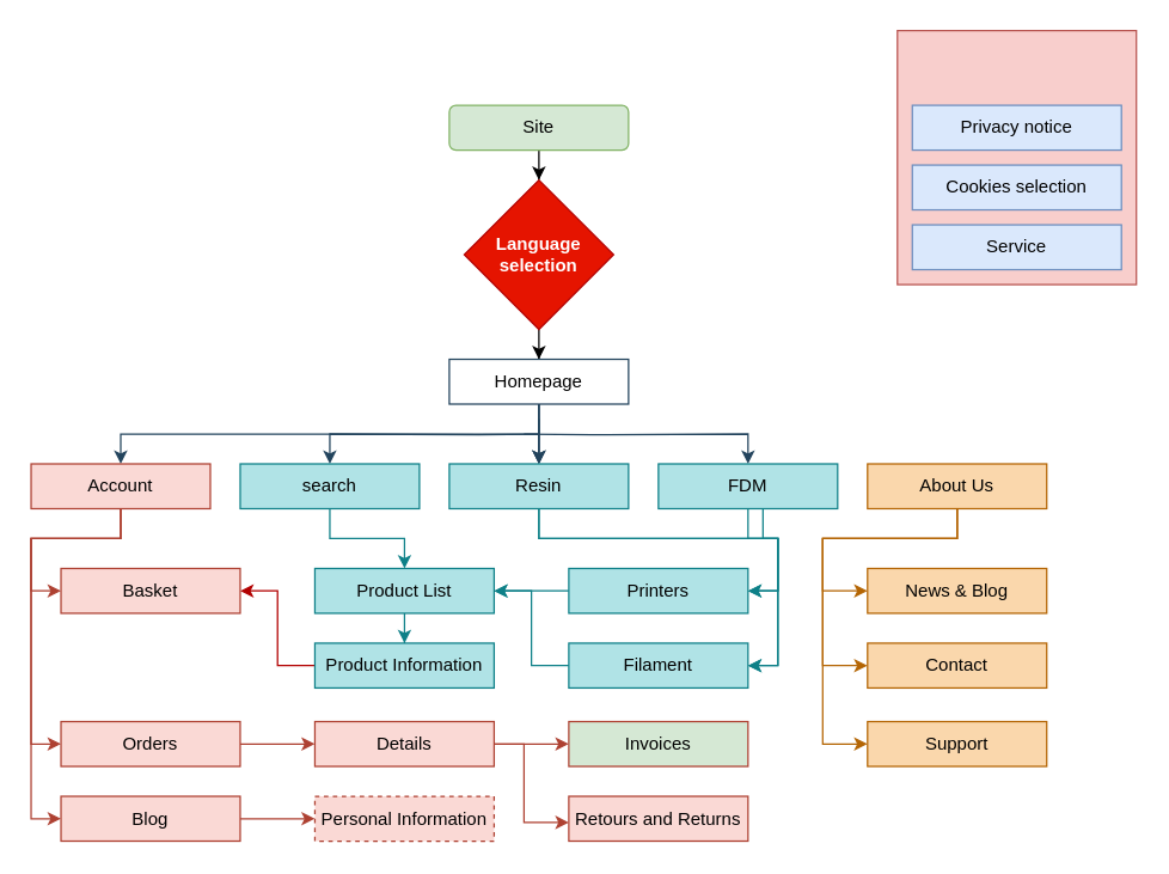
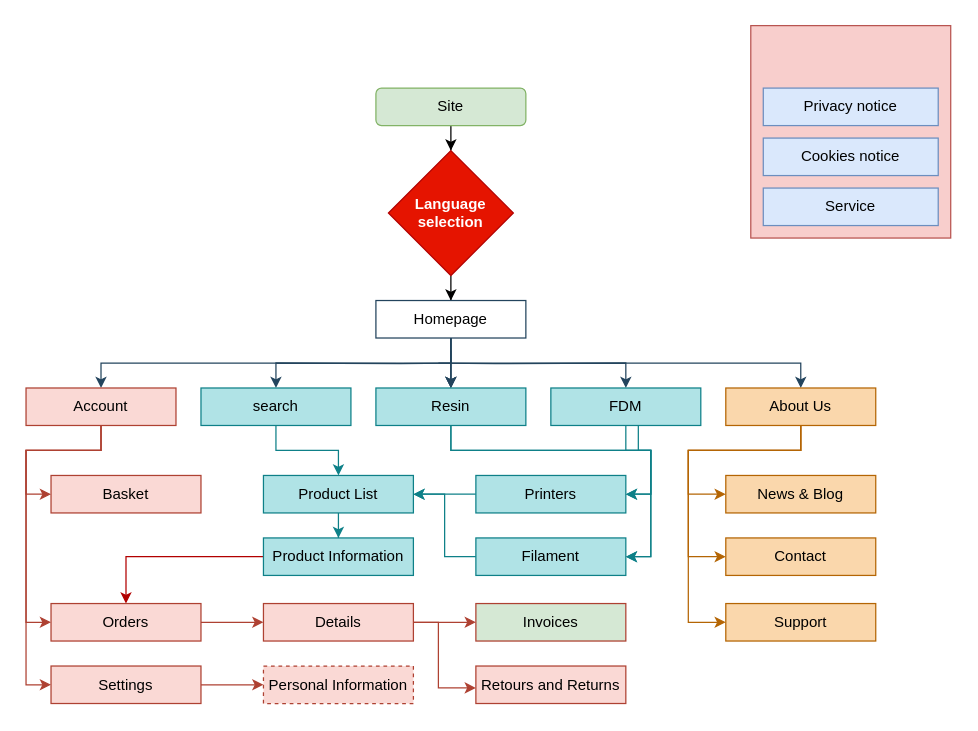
  <mxCell id="0" />
  <mxCell id="1" parent="0" />
  <mxCell id="2" value="" style="rounded=0;whiteSpace=wrap;html=1;fillColor=#f8cecc;strokeColor=#b85450;" vertex="1" parent="1"><mxGeometry x="600" y="20" width="160" height="170" as="geometry" /></mxCell>
  <mxCell id="3" style="edgeStyle=orthogonalEdgeStyle;rounded=0;orthogonalLoop=1;jettySize=auto;html=1;exitX=0.5;exitY=1;exitDx=0;exitDy=0;" edge="1" parent="1" source="4" target="6"><mxGeometry relative="1" as="geometry"><mxPoint x="360" y="190" as="targetPoint" /></mxGeometry></mxCell>
  <mxCell id="4" value="Site" style="rounded=1;whiteSpace=wrap;html=1;fillColor=#d5e8d4;strokeColor=#82b366;" vertex="1" parent="1"><mxGeometry x="300" y="70" width="120" height="30" as="geometry" /></mxCell>
  <mxCell id="5" value="" style="edgeStyle=orthogonalEdgeStyle;rounded=0;orthogonalLoop=1;jettySize=auto;html=1;" edge="1" parent="1" source="6" target="14"><mxGeometry relative="1" as="geometry" /></mxCell>
  <mxCell id="6" value="Language&lt;br&gt;selection" style="rhombus;whiteSpace=wrap;html=1;fillColor=#e51400;strokeColor=#B20000;fontColor=#FFFFFF;fontStyle=1" vertex="1" parent="1"><mxGeometry x="310" y="120" width="100" height="100" as="geometry" /></mxCell>
  <mxCell id="7" value="" style="edgeStyle=orthogonalEdgeStyle;rounded=0;orthogonalLoop=1;jettySize=auto;html=1;fillColor=#bac8d3;strokeColor=#23445d;" edge="1" parent="1" source="14" target="17"><mxGeometry relative="1" as="geometry" /></mxCell>
  <mxCell id="8" value="" style="edgeStyle=orthogonalEdgeStyle;rounded=0;orthogonalLoop=1;jettySize=auto;html=1;fillColor=#bac8d3;strokeColor=#23445d;" edge="1" parent="1" source="14" target="17"><mxGeometry relative="1" as="geometry" /></mxCell>
  <mxCell id="9" style="edgeStyle=orthogonalEdgeStyle;rounded=0;orthogonalLoop=1;jettySize=auto;html=1;entryX=0.5;entryY=0;entryDx=0;entryDy=0;fillColor=#bac8d3;strokeColor=#23445d;" edge="1" parent="1" target="22"><mxGeometry relative="1" as="geometry"><mxPoint x="360" y="290" as="sourcePoint" /></mxGeometry></mxCell>
  <mxCell id="10" value="" style="edgeStyle=orthogonalEdgeStyle;rounded=0;orthogonalLoop=1;jettySize=auto;html=1;fillColor=#bac8d3;strokeColor=#23445d;" edge="1" parent="1" source="14" target="17"><mxGeometry relative="1" as="geometry" /></mxCell>
  <mxCell id="11" style="edgeStyle=orthogonalEdgeStyle;rounded=0;orthogonalLoop=1;jettySize=auto;html=1;fillColor=#bac8d3;strokeColor=#23445d;" edge="1" parent="1" target="20"><mxGeometry relative="1" as="geometry"><mxPoint x="350" y="290" as="sourcePoint" /></mxGeometry></mxCell>
  <mxCell id="12" style="edgeStyle=orthogonalEdgeStyle;rounded=0;orthogonalLoop=1;jettySize=auto;html=1;fillColor=#bac8d3;strokeColor=#23445d;" edge="1" parent="1" target="33"><mxGeometry relative="1" as="geometry"><mxPoint x="360" y="280" as="sourcePoint" /><Array as="points"><mxPoint x="360" y="290" /><mxPoint x="80" y="290" /></Array></mxGeometry></mxCell>
+ <mxCell id="13" value="" style="edgeStyle=orthogonalEdgeStyle;rounded=0;orthogonalLoop=1;jettySize=auto;html=1;fillColor=#bac8d3;strokeColor=#23445d;entryX=0.5;entryY=0;entryDx=0;entryDy=0;" edge="1" parent="1" source="14" target="39"><mxGeometry relative="1" as="geometry"><Array as="points"><mxPoint x="360" y="290" /><mxPoint x="640" y="290" /></Array></mxGeometry></mxCell>
  <mxCell id="14" value="Homepage" style="whiteSpace=wrap;html=1;fillColor=#ffffff;strokeColor=#23445d;" vertex="1" parent="1"><mxGeometry x="300" y="240" width="120" height="30" as="geometry" /></mxCell>
  <mxCell id="15" style="edgeStyle=orthogonalEdgeStyle;rounded=0;orthogonalLoop=1;jettySize=auto;html=1;entryX=1;entryY=0.5;entryDx=0;entryDy=0;fillColor=#b0e3e6;strokeColor=#0e8088;" edge="1" parent="1" source="17" target="26"><mxGeometry relative="1" as="geometry" /></mxCell>
  <mxCell id="16" style="edgeStyle=orthogonalEdgeStyle;rounded=0;orthogonalLoop=1;jettySize=auto;html=1;entryX=1;entryY=0.5;entryDx=0;entryDy=0;fillColor=#b0e3e6;strokeColor=#0e8088;" edge="1" parent="1" source="17" target="28"><mxGeometry relative="1" as="geometry"><Array as="points"><mxPoint x="360" y="360" /><mxPoint x="520" y="360" /><mxPoint x="520" y="445" /></Array></mxGeometry></mxCell>
  <mxCell id="17" value="Resin" style="whiteSpace=wrap;html=1;fillColor=#b0e3e6;strokeColor=#0e8088;" vertex="1" parent="1"><mxGeometry x="300" y="310" width="120" height="30" as="geometry" /></mxCell>
  <mxCell id="18" style="edgeStyle=orthogonalEdgeStyle;rounded=0;orthogonalLoop=1;jettySize=auto;html=1;entryX=1;entryY=0.5;entryDx=0;entryDy=0;fillColor=#b0e3e6;strokeColor=#0e8088;" edge="1" parent="1" source="20" target="26"><mxGeometry relative="1" as="geometry" /></mxCell>
  <mxCell id="19" style="edgeStyle=orthogonalEdgeStyle;rounded=0;orthogonalLoop=1;jettySize=auto;html=1;entryX=1;entryY=0.5;entryDx=0;entryDy=0;fillColor=#b0e3e6;strokeColor=#0e8088;" edge="1" parent="1" source="20" target="28"><mxGeometry relative="1" as="geometry"><Array as="points"><mxPoint x="510" y="360" /><mxPoint x="520" y="360" /><mxPoint x="520" y="445" /></Array></mxGeometry></mxCell>
  <mxCell id="20" value="FDM" style="whiteSpace=wrap;html=1;fillColor=#b0e3e6;strokeColor=#0e8088;" vertex="1" parent="1"><mxGeometry x="440" y="310" width="120" height="30" as="geometry" /></mxCell>
  <mxCell id="21" style="edgeStyle=orthogonalEdgeStyle;rounded=0;orthogonalLoop=1;jettySize=auto;html=1;entryX=0.5;entryY=0;entryDx=0;entryDy=0;fillColor=#b0e3e6;strokeColor=#0e8088;" edge="1" parent="1" source="22" target="24"><mxGeometry relative="1" as="geometry" /></mxCell>
  <mxCell id="22" value="search" style="whiteSpace=wrap;html=1;fillColor=#b0e3e6;strokeColor=#0e8088;" vertex="1" parent="1"><mxGeometry x="160" y="310" width="120" height="30" as="geometry" /></mxCell>
  <mxCell id="23" value="" style="edgeStyle=orthogonalEdgeStyle;rounded=0;orthogonalLoop=1;jettySize=auto;html=1;fillColor=#b0e3e6;strokeColor=#0e8088;" edge="1" parent="1" source="24" target="35"><mxGeometry relative="1" as="geometry" /></mxCell>
  <mxCell id="24" value="Product List" style="whiteSpace=wrap;html=1;fillColor=#b0e3e6;strokeColor=#0e8088;" vertex="1" parent="1"><mxGeometry x="210" y="380" width="120" height="30" as="geometry" /></mxCell>
  <mxCell id="25" style="edgeStyle=orthogonalEdgeStyle;rounded=0;orthogonalLoop=1;jettySize=auto;html=1;fillColor=#b0e3e6;strokeColor=#0e8088;" edge="1" parent="1" source="26" target="24"><mxGeometry relative="1" as="geometry" /></mxCell>
  <mxCell id="26" value="Printers" style="whiteSpace=wrap;html=1;fillColor=#b0e3e6;strokeColor=#0e8088;" vertex="1" parent="1"><mxGeometry x="380" y="380" width="120" height="30" as="geometry" /></mxCell>
  <mxCell id="27" style="edgeStyle=orthogonalEdgeStyle;rounded=0;orthogonalLoop=1;jettySize=auto;html=1;entryX=1;entryY=0.5;entryDx=0;entryDy=0;fillColor=#b0e3e6;strokeColor=#0e8088;" edge="1" parent="1" source="28" target="24"><mxGeometry relative="1" as="geometry" /></mxCell>
  <mxCell id="28" value="Filament&lt;br&gt;" style="whiteSpace=wrap;html=1;fillColor=#b0e3e6;strokeColor=#0e8088;" vertex="1" parent="1"><mxGeometry x="380" y="430" width="120" height="30" as="geometry" /></mxCell>
  <mxCell id="29" style="edgeStyle=orthogonalEdgeStyle;rounded=0;orthogonalLoop=1;jettySize=auto;html=1;exitX=0.5;exitY=1;exitDx=0;exitDy=0;fillColor=#b0e3e6;strokeColor=#0e8088;" edge="1" parent="1" source="28" target="28"><mxGeometry relative="1" as="geometry" /></mxCell>
  <mxCell id="30" style="edgeStyle=orthogonalEdgeStyle;rounded=0;orthogonalLoop=1;jettySize=auto;html=1;entryX=0;entryY=0.5;entryDx=0;entryDy=0;fillColor=#fad9d5;strokeColor=#ae4132;" edge="1" parent="1" source="33" target="41"><mxGeometry relative="1" as="geometry" /></mxCell>
  <mxCell id="31" style="edgeStyle=orthogonalEdgeStyle;rounded=0;orthogonalLoop=1;jettySize=auto;html=1;entryX=0;entryY=0.5;entryDx=0;entryDy=0;fillColor=#fad9d5;strokeColor=#ae4132;" edge="1" parent="1" source="33" target="45"><mxGeometry relative="1" as="geometry"><Array as="points"><mxPoint x="80" y="360" /><mxPoint x="20" y="360" /><mxPoint x="20" y="498" /><mxPoint x="40" y="498" /></Array></mxGeometry></mxCell>
  <mxCell id="32" style="edgeStyle=orthogonalEdgeStyle;rounded=0;orthogonalLoop=1;jettySize=auto;html=1;entryX=0;entryY=0.5;entryDx=0;entryDy=0;fillColor=#fad9d5;strokeColor=#ae4132;" edge="1" parent="1" source="33" target="53"><mxGeometry relative="1" as="geometry"><Array as="points"><mxPoint x="80" y="360" /><mxPoint x="20" y="360" /><mxPoint x="20" y="548" /><mxPoint x="40" y="548" /></Array></mxGeometry></mxCell>
  <mxCell id="33" value="Account" style="whiteSpace=wrap;html=1;fillColor=#fad9d5;strokeColor=#ae4132;" vertex="1" parent="1"><mxGeometry x="20" y="310" width="120" height="30" as="geometry" /></mxCell>
- <mxCell id="34" style="edgeStyle=orthogonalEdgeStyle;rounded=0;orthogonalLoop=1;jettySize=auto;html=1;entryX=1;entryY=0.5;entryDx=0;entryDy=0;fontColor=#FFFFFF;fillColor=#e51400;strokeColor=#B20000;" edge="1" parent="1" source="35" target="41"><mxGeometry relative="1" as="geometry" /></mxCell>
+ <mxCell id="34" style="edgeStyle=orthogonalEdgeStyle;rounded=0;orthogonalLoop=1;jettySize=auto;html=1;fontColor=#FFFFFF;fillColor=#e51400;strokeColor=#B20000;" edge="1" parent="1" source="35" target="45"><mxGeometry relative="1" as="geometry" /></mxCell>
  <mxCell id="35" value="Product Information" style="whiteSpace=wrap;html=1;fillColor=#b0e3e6;strokeColor=#0e8088;" vertex="1" parent="1"><mxGeometry x="210" y="430" width="120" height="30" as="geometry" /></mxCell>
  <mxCell id="36" style="edgeStyle=orthogonalEdgeStyle;rounded=0;orthogonalLoop=1;jettySize=auto;html=1;entryX=0;entryY=0.5;entryDx=0;entryDy=0;fillColor=#fad7ac;strokeColor=#b46504;" edge="1" parent="1" source="39" target="40"><mxGeometry relative="1" as="geometry"><Array as="points"><mxPoint x="640" y="360" /><mxPoint x="550" y="360" /><mxPoint x="550" y="445" /></Array></mxGeometry></mxCell>
  <mxCell id="37" style="edgeStyle=orthogonalEdgeStyle;rounded=0;orthogonalLoop=1;jettySize=auto;html=1;entryX=0;entryY=0.5;entryDx=0;entryDy=0;fillColor=#fad7ac;strokeColor=#b46504;" edge="1" parent="1" source="39" target="42"><mxGeometry relative="1" as="geometry"><Array as="points"><mxPoint x="640" y="360" /><mxPoint x="550" y="360" /><mxPoint x="550" y="395" /></Array></mxGeometry></mxCell>
  <mxCell id="38" style="edgeStyle=orthogonalEdgeStyle;rounded=0;orthogonalLoop=1;jettySize=auto;html=1;entryX=0;entryY=0.5;entryDx=0;entryDy=0;fontColor=#FFFFFF;fillColor=#fad7ac;strokeColor=#b46504;" edge="1" parent="1" source="39" target="43"><mxGeometry relative="1" as="geometry"><Array as="points"><mxPoint x="640" y="360" /><mxPoint x="550" y="360" /><mxPoint x="550" y="498" /></Array></mxGeometry></mxCell>
  <mxCell id="39" value="About Us" style="whiteSpace=wrap;html=1;fillColor=#fad7ac;strokeColor=#b46504;" vertex="1" parent="1"><mxGeometry x="580" y="310" width="120" height="30" as="geometry" /></mxCell>
  <mxCell id="40" value="Contact" style="whiteSpace=wrap;html=1;fillColor=#fad7ac;strokeColor=#b46504;" vertex="1" parent="1"><mxGeometry x="580" y="430" width="120" height="30" as="geometry" /></mxCell>
  <mxCell id="41" value="Basket" style="whiteSpace=wrap;html=1;fillColor=#fad9d5;strokeColor=#ae4132;" vertex="1" parent="1"><mxGeometry x="40" y="380" width="120" height="30" as="geometry" /></mxCell>
  <mxCell id="42" value="News &amp;amp; Blog" style="whiteSpace=wrap;html=1;fillColor=#fad7ac;strokeColor=#b46504;" vertex="1" parent="1"><mxGeometry x="580" y="380" width="120" height="30" as="geometry" /></mxCell>
  <mxCell id="43" value="Support" style="whiteSpace=wrap;html=1;fillColor=#fad7ac;strokeColor=#b46504;" vertex="1" parent="1"><mxGeometry x="580" y="482.5" width="120" height="30" as="geometry" /></mxCell>
  <mxCell id="44" value="" style="edgeStyle=orthogonalEdgeStyle;rounded=0;orthogonalLoop=1;jettySize=auto;html=1;fillColor=#fad9d5;strokeColor=#ae4132;" edge="1" parent="1" source="45" target="48"><mxGeometry relative="1" as="geometry" /></mxCell>
  <mxCell id="45" value="Orders" style="whiteSpace=wrap;html=1;fillColor=#fad9d5;strokeColor=#ae4132;" vertex="1" parent="1"><mxGeometry x="40" y="482.5" width="120" height="30" as="geometry" /></mxCell>
  <mxCell id="46" style="edgeStyle=orthogonalEdgeStyle;rounded=0;orthogonalLoop=1;jettySize=auto;html=1;entryX=0;entryY=0.5;entryDx=0;entryDy=0;fillColor=#fad9d5;strokeColor=#ae4132;" edge="1" parent="1" source="48"><mxGeometry relative="1" as="geometry"><mxPoint x="380" y="497.5" as="targetPoint" /></mxGeometry></mxCell>
  <mxCell id="47" style="edgeStyle=orthogonalEdgeStyle;rounded=0;orthogonalLoop=1;jettySize=auto;html=1;fillColor=#fad9d5;strokeColor=#ae4132;" edge="1" parent="1" source="48"><mxGeometry relative="1" as="geometry"><mxPoint x="380" y="550" as="targetPoint" /><Array as="points"><mxPoint x="350" y="498" /><mxPoint x="350" y="550" /><mxPoint x="380" y="550" /></Array></mxGeometry></mxCell>
  <mxCell id="48" value="Details" style="whiteSpace=wrap;html=1;fillColor=#fad9d5;strokeColor=#ae4132;" vertex="1" parent="1"><mxGeometry x="210" y="482.5" width="120" height="30" as="geometry" /></mxCell>
  <mxCell id="49" value="Privacy notice" style="whiteSpace=wrap;html=1;fillColor=#dae8fc;strokeColor=#6c8ebf;" vertex="1" parent="1"><mxGeometry x="610" y="70" width="140" height="30" as="geometry" /></mxCell>
- <mxCell id="50" value="Cookies selection" style="whiteSpace=wrap;html=1;fillColor=#dae8fc;strokeColor=#6c8ebf;" vertex="1" parent="1"><mxGeometry x="610" y="110" width="140" height="30" as="geometry" /></mxCell>
+ <mxCell id="50" value="Cookies notice" style="whiteSpace=wrap;html=1;fillColor=#dae8fc;strokeColor=#6c8ebf;" vertex="1" parent="1"><mxGeometry x="610" y="110" width="140" height="30" as="geometry" /></mxCell>
  <mxCell id="51" value="Service" style="whiteSpace=wrap;html=1;fillColor=#dae8fc;strokeColor=#6c8ebf;" vertex="1" parent="1"><mxGeometry x="610" y="150" width="140" height="30" as="geometry" /></mxCell>
  <mxCell id="52" style="edgeStyle=orthogonalEdgeStyle;rounded=0;orthogonalLoop=1;jettySize=auto;html=1;entryX=0;entryY=0.5;entryDx=0;entryDy=0;fillColor=#fad9d5;strokeColor=#ae4132;" edge="1" parent="1" source="53" target="54"><mxGeometry relative="1" as="geometry" /></mxCell>
- <mxCell id="53" value="Blog" style="whiteSpace=wrap;html=1;fillColor=#fad9d5;strokeColor=#ae4132;" vertex="1" parent="1"><mxGeometry x="40" y="532.5" width="120" height="30" as="geometry" /></mxCell>
+ <mxCell id="53" value="Settings" style="whiteSpace=wrap;html=1;fillColor=#fad9d5;strokeColor=#ae4132;" vertex="1" parent="1"><mxGeometry x="40" y="532.5" width="120" height="30" as="geometry" /></mxCell>
  <mxCell id="54" value="Personal Information" style="whiteSpace=wrap;html=1;fillColor=#fad9d5;strokeColor=#ae4132;dashed=1;" vertex="1" parent="1"><mxGeometry x="210" y="532.5" width="120" height="30" as="geometry" /></mxCell>
  <mxCell id="55" value="Retours and Returns" style="whiteSpace=wrap;html=1;fillColor=#fad9d5;strokeColor=#ae4132;" vertex="1" parent="1"><mxGeometry x="380" y="532.5" width="120" height="30" as="geometry" /></mxCell>
  <mxCell id="56" value="Invoices" style="whiteSpace=wrap;html=1;fillColor=#d5e8d4;strokeColor=#ae4132;" vertex="1" parent="1"><mxGeometry x="380" y="482.5" width="120" height="30" as="geometry" /></mxCell>
